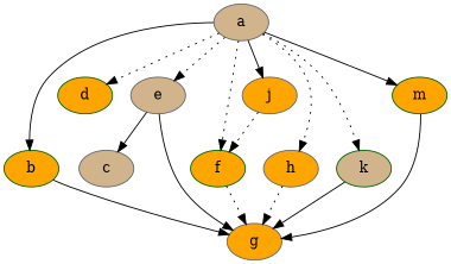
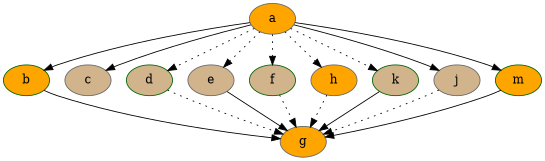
  digraph {
    node [color=gray40 fillcolor=tan style=filled]
    edge [Weight=20 style=dotted]
-   a [Weight=20]
+   a [Weight=20 fillcolor=orange]
    b [Weight=25 color=darkgreen fillcolor=orange]
    c [Weight=50]
-   d [Weight=67 color=darkgreen fillcolor=orange]
+   d [Weight=67 color=darkgreen]
    e [Weight=40]
-   f [Weight=30 color=darkgreen fillcolor=orange]
+   f [Weight=30 color=darkgreen]
    h [Weight=45 fillcolor=orange]
    k [Weight=12 color=darkgreen]
-   j [Weight=23 fillcolor=orange]
+   j [Weight=23]
    m [Weight=60 color=darkgreen fillcolor=orange]
    g [Weight=29 fillcolor=orange]
    a -> b [style=solid]
-   e -> c [Weight=17 style=solid]
+   a -> c [Weight=17 style=solid]
    a -> d [Weight=15]
    a -> e [Weight=18]
    a -> f [Weight=25]
    a -> h
    a -> k [Weight=23]
    a -> j [Weight=30 style=solid]
    a -> m [Weight=12 style=solid]
    b -> g [Weight=10 style=solid]
+   d -> g [Weight=12]
    e -> g [style=solid]
    f -> g [Weight=12]
    h -> g [Weight=10]
    k -> g [Weight=12 style=solid]
-   j -> f [Weight=15]
+   j -> g [Weight=15]
    m -> g [style=solid]
  }
